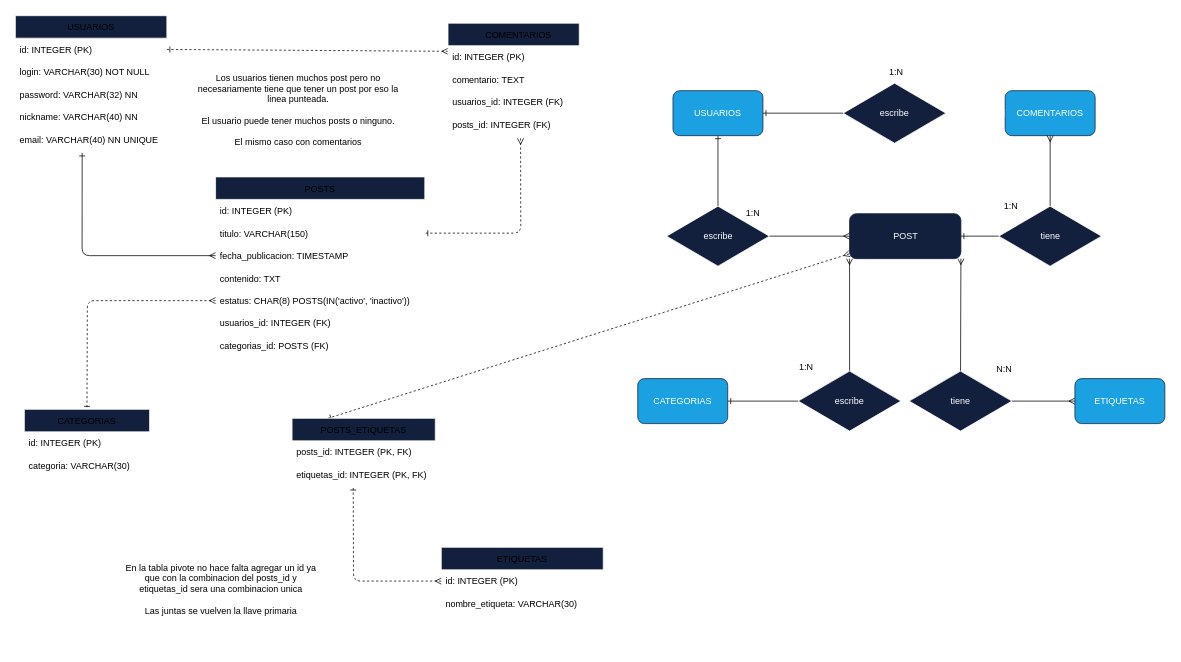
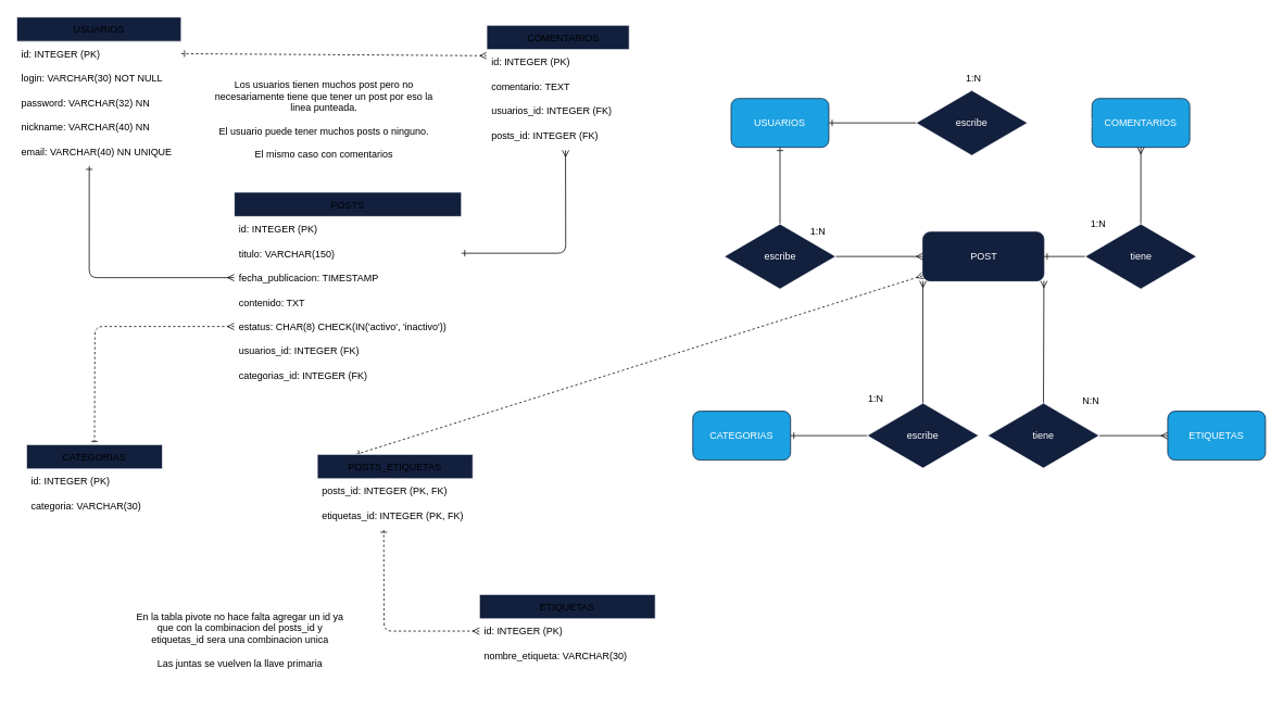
  <mxCell id="0" />
  <mxCell id="1" parent="0" />
  <mxCell id="2" style="html=1;exitX=1;exitY=0.5;exitDx=0;exitDy=0;startArrow=ERone;startFill=0;endArrow=none;endFill=0;strokeColor=default;entryX=0;entryY=0.5;entryDx=0;entryDy=0;" parent="1" source="4" target="7" edge="1"><mxGeometry relative="1" as="geometry"><mxPoint x="1085" y="150" as="targetPoint" /></mxGeometry></mxCell>
  <mxCell id="3" style="edgeStyle=none;html=1;exitX=0.5;exitY=1;exitDx=0;exitDy=0;entryX=0.5;entryY=0;entryDx=0;entryDy=0;startArrow=ERone;startFill=0;endArrow=none;endFill=0;strokeColor=default;" parent="1" source="4" target="11" edge="1"><mxGeometry relative="1" as="geometry" /></mxCell>
  <mxCell id="4" value="USUARIOS" style="rounded=1;whiteSpace=wrap;html=1;fillColor=#1ba1e2;fontColor=#ffffff;strokeColor=#121f3d;" parent="1" vertex="1"><mxGeometry x="897" y="120" width="120" height="60" as="geometry" /></mxCell>
  <mxCell id="5" value="COMENTARIOS" style="rounded=1;whiteSpace=wrap;html=1;fillColor=#1ba1e2;fontColor=#ffffff;strokeColor=#121f3d;" parent="1" vertex="1"><mxGeometry x="1340" y="120" width="120" height="60" as="geometry" /></mxCell>
  <mxCell id="6" style="edgeStyle=none;html=1;exitX=1;exitY=0.5;exitDx=0;exitDy=0;entryX=0;entryY=0.5;entryDx=0;entryDy=0;strokeColor=#FFFFFF;endArrow=ERmany;endFill=0;fillColor=#f5f5f5;" parent="1" source="7" target="5" edge="1"><mxGeometry relative="1" as="geometry" /></mxCell>
  <mxCell id="7" value="escribe" style="rhombus;whiteSpace=wrap;html=1;fillColor=#121f3d;fontColor=#ffffff;strokeColor=#FFFFFF;" parent="1" vertex="1"><mxGeometry x="1124" y="110" width="137" height="80" as="geometry" /></mxCell>
  <mxCell id="8" value="1:N" style="text;html=1;strokeColor=none;fillColor=none;align=center;verticalAlign=middle;whiteSpace=wrap;rounded=0;" parent="1" vertex="1"><mxGeometry x="1165" y="80" width="60" height="30" as="geometry" /></mxCell>
  <mxCell id="9" value="POST" style="rounded=1;whiteSpace=wrap;html=1;fillColor=#121f3d;fontColor=#ffffff;strokeColor=#121f3d;" parent="1" vertex="1"><mxGeometry x="1132.5" y="284" width="148.5" height="60" as="geometry" /></mxCell>
  <mxCell id="10" style="edgeStyle=none;html=1;exitX=1;exitY=0.5;exitDx=0;exitDy=0;entryX=0;entryY=0.5;entryDx=0;entryDy=0;startArrow=none;startFill=0;endArrow=ERmany;endFill=0;strokeColor=default;" parent="1" source="11" target="9" edge="1"><mxGeometry relative="1" as="geometry" /></mxCell>
  <mxCell id="11" value="escribe" style="rhombus;whiteSpace=wrap;html=1;fillColor=#121f3d;fontColor=#ffffff;strokeColor=#FFFFFF;" parent="1" vertex="1"><mxGeometry x="888.5" y="274" width="137" height="80" as="geometry" /></mxCell>
  <mxCell id="12" value="1:N" style="text;html=1;strokeColor=none;fillColor=none;align=center;verticalAlign=middle;whiteSpace=wrap;rounded=0;" parent="1" vertex="1"><mxGeometry x="974" y="268" width="60" height="30" as="geometry" /></mxCell>
  <mxCell id="13" style="edgeStyle=none;html=1;exitX=1;exitY=0.5;exitDx=0;exitDy=0;entryX=0;entryY=0.5;entryDx=0;entryDy=0;startArrow=ERone;startFill=0;endArrow=none;endFill=0;strokeColor=default;" parent="1" source="14" target="16" edge="1"><mxGeometry relative="1" as="geometry" /></mxCell>
  <mxCell id="14" value="CATEGORIAS" style="rounded=1;whiteSpace=wrap;html=1;fillColor=#1ba1e2;fontColor=#ffffff;strokeColor=#121f3d;" parent="1" vertex="1"><mxGeometry x="850" y="504" width="120" height="60" as="geometry" /></mxCell>
  <mxCell id="15" style="edgeStyle=none;html=1;exitX=0.5;exitY=0;exitDx=0;exitDy=0;entryX=0;entryY=1;entryDx=0;entryDy=0;startArrow=none;startFill=0;endArrow=ERmany;endFill=0;strokeColor=default;" parent="1" source="16" target="9" edge="1"><mxGeometry relative="1" as="geometry" /></mxCell>
  <mxCell id="16" value="escribe" style="rhombus;whiteSpace=wrap;html=1;fillColor=#121f3d;fontColor=#ffffff;strokeColor=#FFFFFF;" parent="1" vertex="1"><mxGeometry x="1064" y="494" width="137" height="80" as="geometry" /></mxCell>
  <mxCell id="17" value="1:N" style="text;html=1;strokeColor=none;fillColor=none;align=center;verticalAlign=middle;whiteSpace=wrap;rounded=0;" parent="1" vertex="1"><mxGeometry x="1045" y="474" width="60" height="30" as="geometry" /></mxCell>
  <mxCell id="18" style="edgeStyle=none;html=1;exitX=0.5;exitY=0;exitDx=0;exitDy=0;entryX=1;entryY=1;entryDx=0;entryDy=0;startArrow=none;startFill=0;endArrow=ERmany;endFill=0;strokeColor=default;" parent="1" source="20" target="9" edge="1"><mxGeometry relative="1" as="geometry" /></mxCell>
  <mxCell id="19" style="edgeStyle=none;html=1;exitX=1;exitY=0.5;exitDx=0;exitDy=0;entryX=0;entryY=0.5;entryDx=0;entryDy=0;startArrow=none;startFill=0;endArrow=ERmany;endFill=0;strokeColor=default;" parent="1" source="20" target="21" edge="1"><mxGeometry relative="1" as="geometry" /></mxCell>
  <mxCell id="20" value="tiene" style="rhombus;whiteSpace=wrap;html=1;fillColor=#121f3d;fontColor=#ffffff;strokeColor=#FFFFFF;" parent="1" vertex="1"><mxGeometry x="1212" y="494" width="137" height="80" as="geometry" /></mxCell>
  <mxCell id="21" value="ETIQUETAS" style="rounded=1;whiteSpace=wrap;html=1;fillColor=#1ba1e2;fontColor=#ffffff;strokeColor=#121f3d;" parent="1" vertex="1"><mxGeometry x="1433" y="504" width="120" height="60" as="geometry" /></mxCell>
  <mxCell id="22" value="N:N" style="text;html=1;strokeColor=none;fillColor=none;align=center;verticalAlign=middle;whiteSpace=wrap;rounded=0;" parent="1" vertex="1"><mxGeometry x="1309" y="477" width="60" height="30" as="geometry" /></mxCell>
  <mxCell id="23" value="" style="edgeStyle=none;html=1;startArrow=none;startFill=0;endArrow=ERmany;endFill=0;strokeColor=default;" parent="1" source="25" target="5" edge="1"><mxGeometry relative="1" as="geometry" /></mxCell>
  <mxCell id="24" style="edgeStyle=none;html=1;exitX=0;exitY=0.5;exitDx=0;exitDy=0;entryX=1;entryY=0.5;entryDx=0;entryDy=0;startArrow=none;startFill=0;endArrow=ERone;endFill=0;strokeColor=default;" parent="1" source="25" target="9" edge="1"><mxGeometry relative="1" as="geometry" /></mxCell>
  <mxCell id="25" value="tiene" style="rhombus;whiteSpace=wrap;html=1;fillColor=#121f3d;fontColor=#ffffff;strokeColor=#FFFFFF;" parent="1" vertex="1"><mxGeometry x="1331.5" y="274" width="137" height="80" as="geometry" /></mxCell>
  <mxCell id="26" value="1:N" style="text;html=1;strokeColor=none;fillColor=none;align=center;verticalAlign=middle;whiteSpace=wrap;rounded=0;" parent="1" vertex="1"><mxGeometry x="1318" y="259" width="60" height="30" as="geometry" /></mxCell>
  <mxCell id="27" value="USUARIOS" style="swimlane;fontStyle=0;childLayout=stackLayout;horizontal=1;startSize=30;horizontalStack=0;resizeParent=1;resizeParentMax=0;resizeLast=0;collapsible=1;marginBottom=0;strokeColor=#FFFFFF;fillColor=#121F3D;" parent="1" vertex="1"><mxGeometry x="20" y="20" width="202" height="180" as="geometry"><mxRectangle x="-812" y="10" width="90" height="30" as="alternateBounds" /></mxGeometry></mxCell>
  <mxCell id="28" value="id: INTEGER (PK)" style="text;strokeColor=none;fillColor=none;align=left;verticalAlign=middle;spacingLeft=4;spacingRight=4;overflow=hidden;points=[[0,0.5],[1,0.5]];portConstraint=eastwest;rotatable=0;" parent="27" vertex="1"><mxGeometry y="30" width="202" height="30" as="geometry" /></mxCell>
  <mxCell id="29" value="login: VARCHAR(30) NOT NULL" style="text;strokeColor=none;fillColor=none;align=left;verticalAlign=middle;spacingLeft=4;spacingRight=4;overflow=hidden;points=[[0,0.5],[1,0.5]];portConstraint=eastwest;rotatable=0;" parent="27" vertex="1"><mxGeometry y="60" width="202" height="30" as="geometry" /></mxCell>
  <mxCell id="30" value="password: VARCHAR(32) NN" style="text;strokeColor=none;fillColor=none;align=left;verticalAlign=middle;spacingLeft=4;spacingRight=4;overflow=hidden;points=[[0,0.5],[1,0.5]];portConstraint=eastwest;rotatable=0;" parent="27" vertex="1"><mxGeometry y="90" width="202" height="30" as="geometry" /></mxCell>
  <mxCell id="31" value="nickname: VARCHAR(40) NN" style="text;strokeColor=none;fillColor=none;align=left;verticalAlign=middle;spacingLeft=4;spacingRight=4;overflow=hidden;points=[[0,0.5],[1,0.5]];portConstraint=eastwest;rotatable=0;" parent="27" vertex="1"><mxGeometry y="120" width="202" height="30" as="geometry" /></mxCell>
  <mxCell id="32" value="email: VARCHAR(40) NN UNIQUE" style="text;strokeColor=none;fillColor=none;align=left;verticalAlign=middle;spacingLeft=4;spacingRight=4;overflow=hidden;points=[[0,0.5],[1,0.5]];portConstraint=eastwest;rotatable=0;" parent="27" vertex="1"><mxGeometry y="150" width="202" height="30" as="geometry" /></mxCell>
  <mxCell id="33" value="POSTS" style="swimlane;fontStyle=0;childLayout=stackLayout;horizontal=1;startSize=30;horizontalStack=0;resizeParent=1;resizeParentMax=0;resizeLast=0;collapsible=1;marginBottom=0;strokeColor=#FFFFFF;fillColor=#121F3D;" parent="1" vertex="1"><mxGeometry x="287" y="235" width="279" height="240" as="geometry"><mxRectangle x="-545" y="225" width="68" height="30" as="alternateBounds" /></mxGeometry></mxCell>
  <mxCell id="34" value="id: INTEGER (PK)" style="text;strokeColor=none;fillColor=none;align=left;verticalAlign=middle;spacingLeft=4;spacingRight=4;overflow=hidden;points=[[0,0.5],[1,0.5]];portConstraint=eastwest;rotatable=0;" parent="33" vertex="1"><mxGeometry y="30" width="279" height="30" as="geometry" /></mxCell>
  <mxCell id="35" value="titulo: VARCHAR(150)" style="text;strokeColor=none;fillColor=none;align=left;verticalAlign=middle;spacingLeft=4;spacingRight=4;overflow=hidden;points=[[0,0.5],[1,0.5]];portConstraint=eastwest;rotatable=0;" parent="33" vertex="1"><mxGeometry y="60" width="279" height="30" as="geometry" /></mxCell>
  <mxCell id="36" value="fecha_publicacion: TIMESTAMP" style="text;strokeColor=none;fillColor=none;align=left;verticalAlign=middle;spacingLeft=4;spacingRight=4;overflow=hidden;points=[[0,0.5],[1,0.5]];portConstraint=eastwest;rotatable=0;" parent="33" vertex="1"><mxGeometry y="90" width="279" height="30" as="geometry" /></mxCell>
  <mxCell id="37" value="contenido: TXT" style="text;strokeColor=none;fillColor=none;align=left;verticalAlign=middle;spacingLeft=4;spacingRight=4;overflow=hidden;points=[[0,0.5],[1,0.5]];portConstraint=eastwest;rotatable=0;" parent="33" vertex="1"><mxGeometry y="120" width="279" height="30" as="geometry" /></mxCell>
- <mxCell id="38" value="estatus: CHAR(8) POSTS(IN('activo', 'inactivo'))" style="text;strokeColor=none;fillColor=none;align=left;verticalAlign=middle;spacingLeft=4;spacingRight=4;overflow=hidden;points=[[0,0.5],[1,0.5]];portConstraint=eastwest;rotatable=0;" parent="33" vertex="1"><mxGeometry y="150" width="279" height="30" as="geometry" /></mxCell>
+ <mxCell id="38" value="estatus: CHAR(8) CHECK(IN('activo', 'inactivo'))" style="text;strokeColor=none;fillColor=none;align=left;verticalAlign=middle;spacingLeft=4;spacingRight=4;overflow=hidden;points=[[0,0.5],[1,0.5]];portConstraint=eastwest;rotatable=0;" parent="33" vertex="1"><mxGeometry y="150" width="279" height="30" as="geometry" /></mxCell>
  <mxCell id="39" value="usuarios_id: INTEGER (FK)" style="text;strokeColor=none;fillColor=none;align=left;verticalAlign=middle;spacingLeft=4;spacingRight=4;overflow=hidden;points=[[0,0.5],[1,0.5]];portConstraint=eastwest;rotatable=0;" parent="33" vertex="1"><mxGeometry y="180" width="279" height="30" as="geometry" /></mxCell>
- <mxCell id="40" value="categorias_id: POSTS (FK)" style="text;strokeColor=none;fillColor=none;align=left;verticalAlign=middle;spacingLeft=4;spacingRight=4;overflow=hidden;points=[[0,0.5],[1,0.5]];portConstraint=eastwest;rotatable=0;" parent="33" vertex="1"><mxGeometry y="210" width="279" height="30" as="geometry" /></mxCell>
+ <mxCell id="40" value="categorias_id: INTEGER (FK)" style="text;strokeColor=none;fillColor=none;align=left;verticalAlign=middle;spacingLeft=4;spacingRight=4;overflow=hidden;points=[[0,0.5],[1,0.5]];portConstraint=eastwest;rotatable=0;" parent="33" vertex="1"><mxGeometry y="210" width="279" height="30" as="geometry" /></mxCell>
  <mxCell id="41" style="edgeStyle=none;html=1;exitX=0;exitY=0.25;exitDx=0;exitDy=0;entryX=1;entryY=0.5;entryDx=0;entryDy=0;dashed=1;startArrow=ERmany;startFill=0;endArrow=ERone;endFill=0;strokeColor=default;" parent="1" source="42" target="28" edge="1"><mxGeometry relative="1" as="geometry" /></mxCell>
  <mxCell id="42" value="    COMENTARIOS" style="swimlane;fontStyle=0;childLayout=stackLayout;horizontal=1;startSize=30;horizontalStack=0;resizeParent=1;resizeParentMax=0;resizeLast=0;collapsible=1;marginBottom=0;strokeColor=#FFFFFF;fillColor=#121F3D;" parent="1" vertex="1"><mxGeometry x="597" y="30" width="175" height="150" as="geometry" /></mxCell>
  <mxCell id="43" value="id: INTEGER (PK)" style="text;strokeColor=none;fillColor=none;align=left;verticalAlign=middle;spacingLeft=4;spacingRight=4;overflow=hidden;points=[[0,0.5],[1,0.5]];portConstraint=eastwest;rotatable=0;" parent="42" vertex="1"><mxGeometry y="30" width="175" height="30" as="geometry" /></mxCell>
  <mxCell id="44" value="comentario: TEXT" style="text;strokeColor=none;fillColor=none;align=left;verticalAlign=middle;spacingLeft=4;spacingRight=4;overflow=hidden;points=[[0,0.5],[1,0.5]];portConstraint=eastwest;rotatable=0;" parent="42" vertex="1"><mxGeometry y="60" width="175" height="30" as="geometry" /></mxCell>
  <mxCell id="45" value="usuarios_id: INTEGER (FK)" style="text;strokeColor=none;fillColor=none;align=left;verticalAlign=middle;spacingLeft=4;spacingRight=4;overflow=hidden;points=[[0,0.5],[1,0.5]];portConstraint=eastwest;rotatable=0;" parent="42" vertex="1"><mxGeometry y="90" width="175" height="30" as="geometry" /></mxCell>
  <mxCell id="46" value="posts_id: INTEGER (FK)" style="text;strokeColor=none;fillColor=none;align=left;verticalAlign=middle;spacingLeft=4;spacingRight=4;overflow=hidden;points=[[0,0.5],[1,0.5]];portConstraint=eastwest;rotatable=0;" parent="42" vertex="1"><mxGeometry y="120" width="175" height="30" as="geometry" /></mxCell>
  <mxCell id="47" value="CATEGORIAS" style="swimlane;fontStyle=0;childLayout=stackLayout;horizontal=1;startSize=30;horizontalStack=0;resizeParent=1;resizeParentMax=0;resizeLast=0;collapsible=1;marginBottom=0;strokeColor=#FFFFFF;fillColor=#121F3D;" parent="1" vertex="1"><mxGeometry x="32" y="545" width="167" height="90" as="geometry" /></mxCell>
  <mxCell id="48" value="id: INTEGER (PK)" style="text;strokeColor=none;fillColor=none;align=left;verticalAlign=middle;spacingLeft=4;spacingRight=4;overflow=hidden;points=[[0,0.5],[1,0.5]];portConstraint=eastwest;rotatable=0;" parent="47" vertex="1"><mxGeometry y="30" width="167" height="30" as="geometry" /></mxCell>
  <mxCell id="49" value="categoria: VARCHAR(30)" style="text;strokeColor=none;fillColor=none;align=left;verticalAlign=middle;spacingLeft=4;spacingRight=4;overflow=hidden;points=[[0,0.5],[1,0.5]];portConstraint=eastwest;rotatable=0;" parent="47" vertex="1"><mxGeometry y="60" width="167" height="30" as="geometry" /></mxCell>
  <mxCell id="50" value="ETIQUETAS" style="swimlane;fontStyle=0;childLayout=stackLayout;horizontal=1;startSize=30;horizontalStack=0;resizeParent=1;resizeParentMax=0;resizeLast=0;collapsible=1;marginBottom=0;strokeColor=#FFFFFF;fillColor=#121F3D;" parent="1" vertex="1"><mxGeometry x="588" y="729" width="216" height="90" as="geometry" /></mxCell>
  <mxCell id="51" value="id: INTEGER (PK)" style="text;strokeColor=none;fillColor=none;align=left;verticalAlign=middle;spacingLeft=4;spacingRight=4;overflow=hidden;points=[[0,0.5],[1,0.5]];portConstraint=eastwest;rotatable=0;" parent="50" vertex="1"><mxGeometry y="30" width="216" height="30" as="geometry" /></mxCell>
  <mxCell id="52" value="nombre_etiqueta: VARCHAR(30)" style="text;strokeColor=none;fillColor=none;align=left;verticalAlign=middle;spacingLeft=4;spacingRight=4;overflow=hidden;points=[[0,0.5],[1,0.5]];portConstraint=eastwest;rotatable=0;" parent="50" vertex="1"><mxGeometry y="60" width="216" height="30" as="geometry" /></mxCell>
  <mxCell id="53" style="edgeStyle=none;html=1;exitX=0;exitY=0.5;exitDx=0;exitDy=0;entryX=0.441;entryY=1.1;entryDx=0;entryDy=0;entryPerimeter=0;startArrow=ERmany;startFill=0;endArrow=ERone;endFill=0;strokeColor=default;dashed=0;" parent="1" source="36" target="32" edge="1"><mxGeometry relative="1" as="geometry"><Array as="points"><mxPoint x="109" y="340" /></Array></mxGeometry></mxCell>
  <mxCell id="54" value="Los usuarios tienen muchos post pero no necesariamente tiene que tener un post por eso la linea punteada.&lt;br&gt;&lt;br&gt;El usuario puede tener muchos posts o ninguno.&lt;br&gt;&lt;br&gt;El mismo caso con comentarios" style="text;html=1;strokeColor=none;fillColor=none;align=center;verticalAlign=middle;whiteSpace=wrap;rounded=0;" parent="1" vertex="1"><mxGeometry x="260" y="86" width="275" height="120" as="geometry" /></mxCell>
- <mxCell id="55" style="edgeStyle=none;html=1;exitX=0.553;exitY=1.119;exitDx=0;exitDy=0;entryX=1;entryY=0.5;entryDx=0;entryDy=0;dashed=1;startArrow=ERmany;startFill=0;endArrow=ERone;endFill=0;strokeColor=default;exitPerimeter=0;" parent="1" source="46" target="35" edge="1"><mxGeometry relative="1" as="geometry"><Array as="points"><mxPoint x="694" y="310" /></Array></mxGeometry></mxCell>
+ <mxCell id="55" style="edgeStyle=none;html=1;exitX=0.553;exitY=1.119;exitDx=0;exitDy=0;entryX=1;entryY=0.5;entryDx=0;entryDy=0;dashed=0;startArrow=ERmany;startFill=0;endArrow=ERone;endFill=0;strokeColor=default;exitPerimeter=0;" parent="1" source="46" target="35" edge="1"><mxGeometry relative="1" as="geometry"><Array as="points"><mxPoint x="694" y="310" /></Array></mxGeometry></mxCell>
  <mxCell id="56" style="edgeStyle=none;html=1;exitX=0;exitY=0.5;exitDx=0;exitDy=0;entryX=0.5;entryY=0;entryDx=0;entryDy=0;dashed=1;startArrow=ERmany;startFill=0;endArrow=ERone;endFill=0;strokeColor=default;" parent="1" source="38" target="47" edge="1"><mxGeometry relative="1" as="geometry"><Array as="points"><mxPoint x="116" y="400" /></Array></mxGeometry></mxCell>
  <mxCell id="57" style="edgeStyle=none;html=1;exitX=0.25;exitY=0;exitDx=0;exitDy=0;dashed=1;startArrow=ERone;startFill=0;endArrow=ERmany;endFill=0;strokeColor=default;" parent="1" source="58" target="9" edge="1"><mxGeometry relative="1" as="geometry" /></mxCell>
  <mxCell id="58" value="POSTS_ETIQUETAS" style="swimlane;fontStyle=0;childLayout=stackLayout;horizontal=1;startSize=30;horizontalStack=0;resizeParent=1;resizeParentMax=0;resizeLast=0;collapsible=1;marginBottom=0;strokeColor=#FFFFFF;fillColor=#121F3D;" parent="1" vertex="1"><mxGeometry x="389" y="557" width="191" height="90" as="geometry" /></mxCell>
  <mxCell id="59" value="posts_id: INTEGER (PK, FK)" style="text;strokeColor=none;fillColor=none;align=left;verticalAlign=middle;spacingLeft=4;spacingRight=4;overflow=hidden;points=[[0,0.5],[1,0.5]];portConstraint=eastwest;rotatable=0;" parent="58" vertex="1"><mxGeometry y="30" width="191" height="30" as="geometry" /></mxCell>
  <mxCell id="60" value="etiquetas_id: INTEGER (PK, FK)" style="text;strokeColor=none;fillColor=none;align=left;verticalAlign=middle;spacingLeft=4;spacingRight=4;overflow=hidden;points=[[0,0.5],[1,0.5]];portConstraint=eastwest;rotatable=0;" parent="58" vertex="1"><mxGeometry y="60" width="191" height="30" as="geometry" /></mxCell>
  <mxCell id="61" value="En la tabla pivote no hace falta agregar un id ya que con la combinacion del posts_id y etiquetas_id sera una combinacion unica&lt;br&gt;&lt;br&gt;Las juntas se vuelven la llave primaria" style="text;html=1;strokeColor=none;fillColor=none;align=center;verticalAlign=middle;whiteSpace=wrap;rounded=0;" parent="1" vertex="1"><mxGeometry x="163" y="709" width="263" height="151" as="geometry" /></mxCell>
  <mxCell id="62" style="edgeStyle=none;html=1;exitX=0;exitY=0.5;exitDx=0;exitDy=0;entryX=0.427;entryY=1.053;entryDx=0;entryDy=0;entryPerimeter=0;dashed=1;startArrow=ERmany;startFill=0;endArrow=ERone;endFill=0;strokeColor=default;" parent="1" source="51" target="60" edge="1"><mxGeometry relative="1" as="geometry"><Array as="points"><mxPoint x="471" y="774" /></Array></mxGeometry></mxCell>
